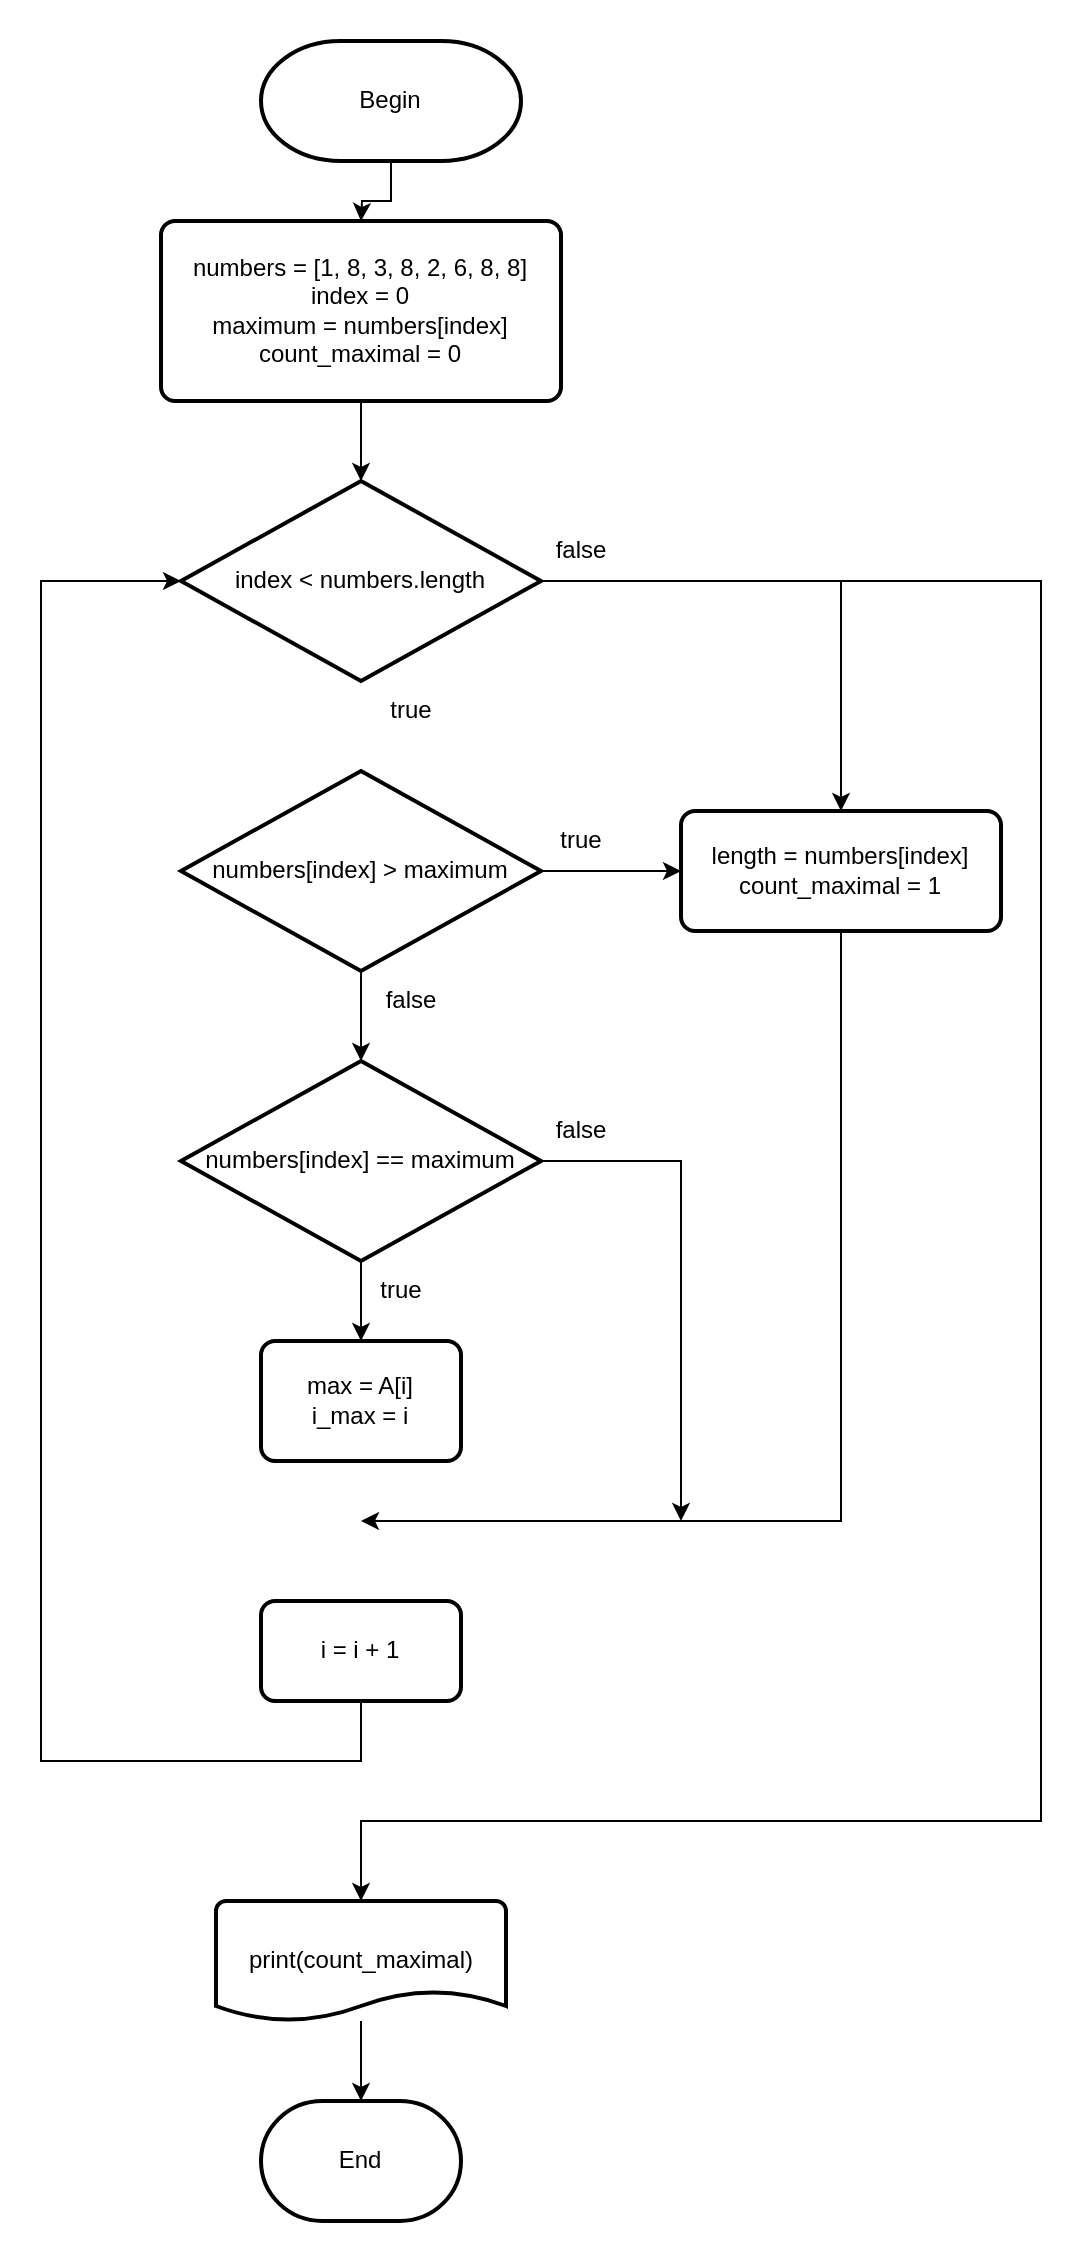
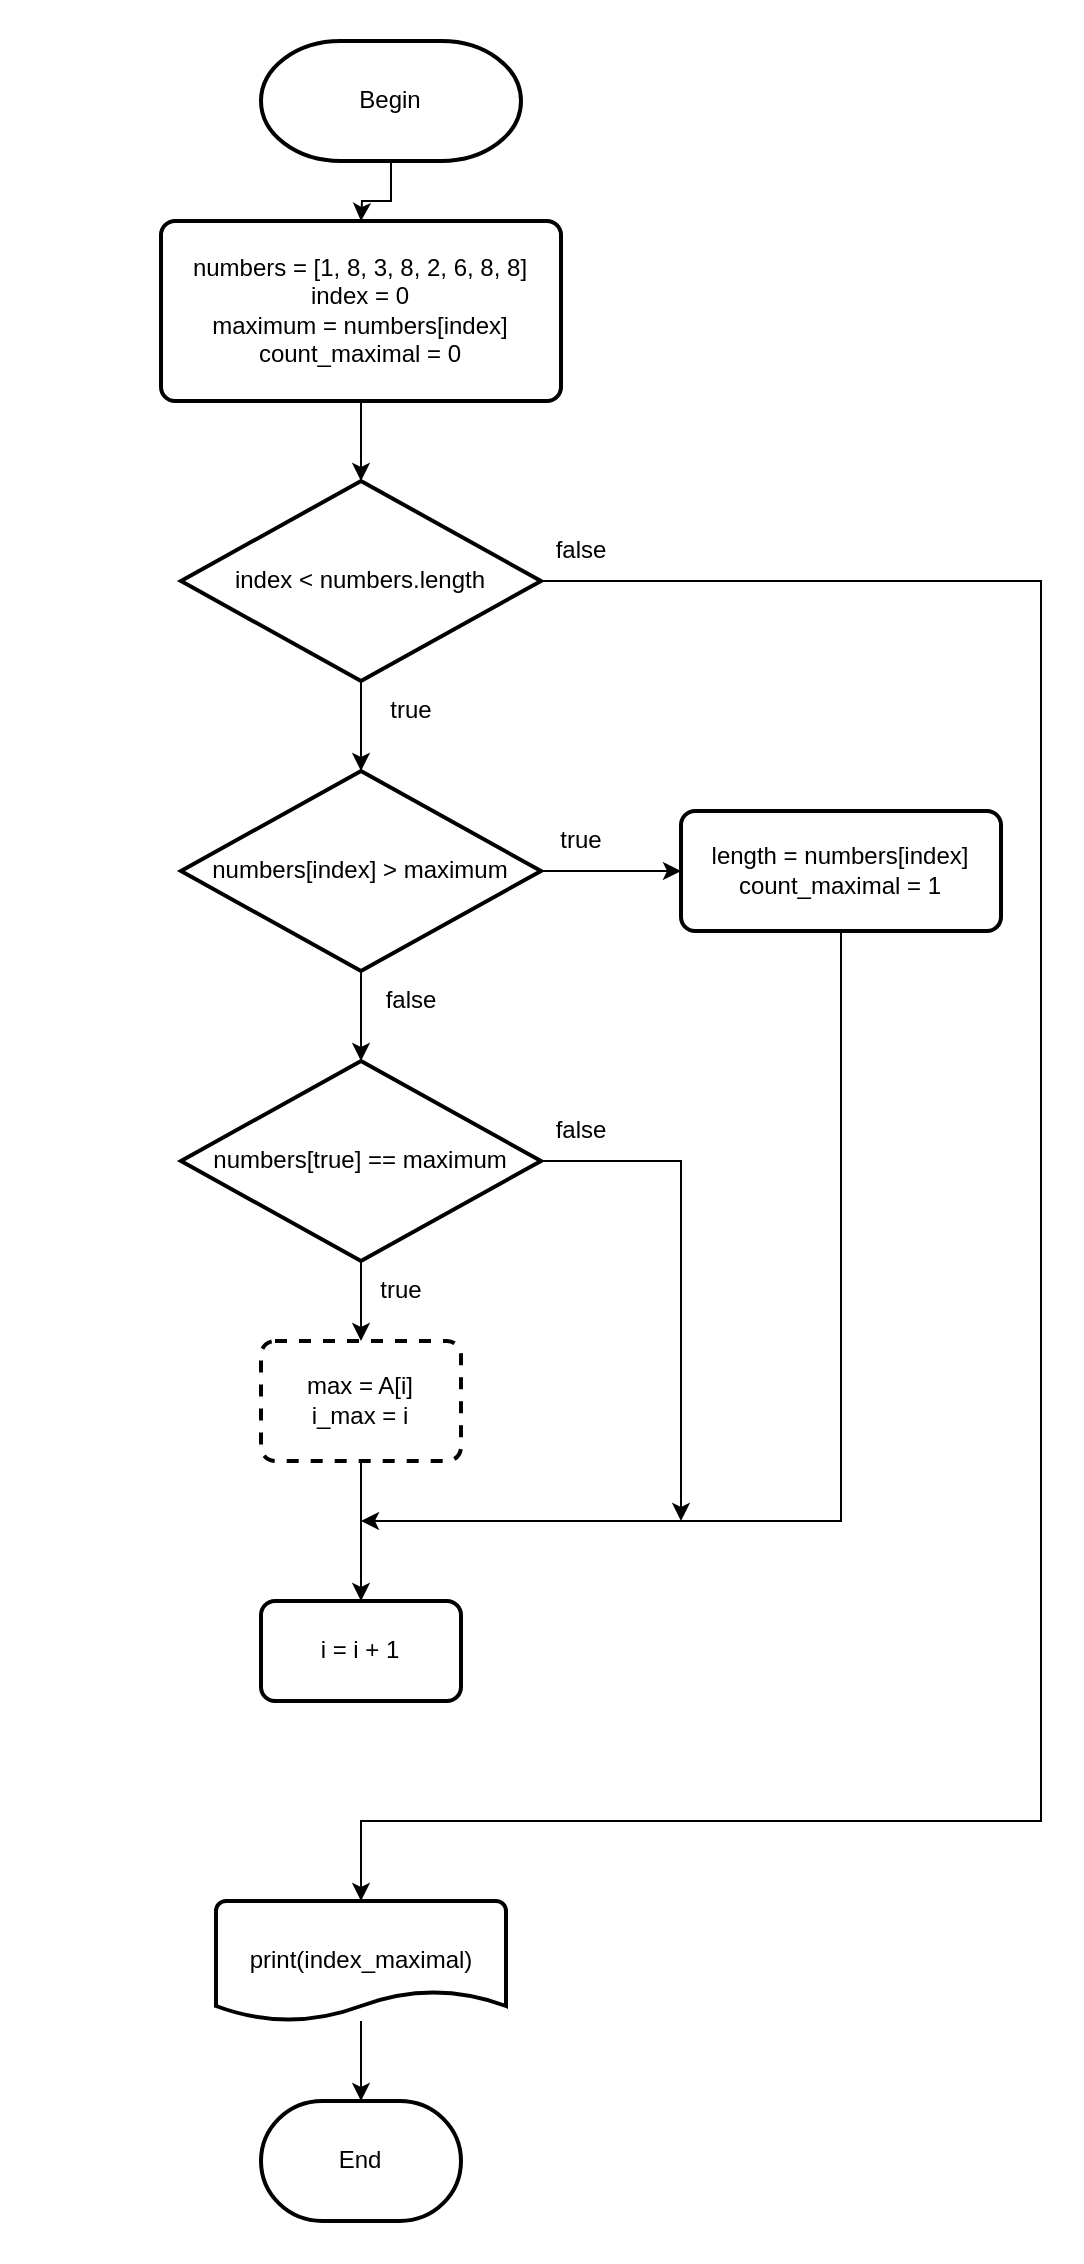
  <mxCell id="0" />
  <mxCell id="1" parent="0" />
  <mxCell id="2" style="edgeStyle=orthogonalEdgeStyle;rounded=0;orthogonalLoop=1;jettySize=auto;html=1;entryX=0.5;entryY=0;entryDx=0;entryDy=0;" edge="1" parent="1" source="3"><mxGeometry relative="1" as="geometry"><mxPoint x="180" y="110" as="targetPoint" /></mxGeometry></mxCell>
  <mxCell id="3" value="Begin" style="strokeWidth=2;html=1;shape=mxgraph.flowchart.terminator;whiteSpace=wrap;" vertex="1" parent="1"><mxGeometry x="130" y="20" width="130" height="60" as="geometry" /></mxCell>
  <mxCell id="4" style="edgeStyle=orthogonalEdgeStyle;rounded=0;orthogonalLoop=1;jettySize=auto;html=1;entryX=0.5;entryY=0;entryDx=0;entryDy=0;entryPerimeter=0;" edge="1" parent="1" source="5" target="8"><mxGeometry relative="1" as="geometry" /></mxCell>
  <mxCell id="5" value="&lt;div&gt;numbers = [1, 8, 3, 8, 2, 6, 8, 8]&lt;/div&gt;&lt;div&gt;index = 0&lt;/div&gt;&lt;div&gt;maximum = numbers[index]&lt;/div&gt;&lt;div&gt;count_maximal = 0&lt;/div&gt;" style="rounded=1;whiteSpace=wrap;html=1;absoluteArcSize=1;arcSize=14;strokeWidth=2;" vertex="1" parent="1"><mxGeometry x="80" y="110" width="200" height="90" as="geometry" /></mxCell>
  <mxCell id="6" style="edgeStyle=orthogonalEdgeStyle;rounded=0;orthogonalLoop=1;jettySize=auto;html=1;exitX=1;exitY=0.5;exitDx=0;exitDy=0;exitPerimeter=0;entryX=0.5;entryY=0;entryDx=0;entryDy=0;entryPerimeter=0;" edge="1" parent="1" source="8" target="22"><mxGeometry relative="1" as="geometry"><Array as="points"><mxPoint x="520" y="290" /><mxPoint x="520" y="910" /><mxPoint x="180" y="910" /></Array><mxPoint x="250" y="930" as="targetPoint" /><mxPoint x="330" y="290" as="sourcePoint" /></mxGeometry></mxCell>
- <mxCell id="7" style="edgeStyle=orthogonalEdgeStyle;rounded=0;orthogonalLoop=1;jettySize=auto;html=1;" edge="1" parent="1" source="8" target="16"><mxGeometry relative="1" as="geometry" /></mxCell>
+ <mxCell id="7" style="edgeStyle=orthogonalEdgeStyle;rounded=0;orthogonalLoop=1;jettySize=auto;html=1;entryX=0.5;entryY=0;entryDx=0;entryDy=0;entryPerimeter=0;" edge="1" parent="1" source="8" target="11"><mxGeometry relative="1" as="geometry" /></mxCell>
  <mxCell id="8" value="index &amp;lt; numbers.length" style="strokeWidth=2;html=1;shape=mxgraph.flowchart.decision;whiteSpace=wrap;" vertex="1" parent="1"><mxGeometry x="90" y="240" width="180" height="100" as="geometry" /></mxCell>
  <mxCell id="9" style="edgeStyle=orthogonalEdgeStyle;rounded=0;orthogonalLoop=1;jettySize=auto;html=1;entryX=0.5;entryY=0;entryDx=0;entryDy=0;entryPerimeter=0;" edge="1" parent="1" source="11" target="14"><mxGeometry relative="1" as="geometry" /></mxCell>
  <mxCell id="10" style="edgeStyle=orthogonalEdgeStyle;rounded=0;orthogonalLoop=1;jettySize=auto;html=1;entryX=0;entryY=0.5;entryDx=0;entryDy=0;" edge="1" parent="1" source="11" target="16"><mxGeometry relative="1" as="geometry" /></mxCell>
  <mxCell id="11" value="numbers[index] &amp;gt; maximum" style="strokeWidth=2;html=1;shape=mxgraph.flowchart.decision;whiteSpace=wrap;" vertex="1" parent="1"><mxGeometry x="90" y="385" width="180" height="100" as="geometry" /></mxCell>
  <mxCell id="12" style="edgeStyle=orthogonalEdgeStyle;rounded=0;orthogonalLoop=1;jettySize=auto;html=1;" edge="1" parent="1" source="14" target="18"><mxGeometry relative="1" as="geometry" /></mxCell>
  <mxCell id="13" style="edgeStyle=orthogonalEdgeStyle;rounded=0;orthogonalLoop=1;jettySize=auto;html=1;" edge="1" parent="1" source="14"><mxGeometry relative="1" as="geometry"><mxPoint x="340" y="760" as="targetPoint" /><Array as="points"><mxPoint x="340" y="580" /><mxPoint x="340" y="710" /></Array></mxGeometry></mxCell>
- <mxCell id="14" value="numbers[index] == maximum" style="strokeWidth=2;html=1;shape=mxgraph.flowchart.decision;whiteSpace=wrap;" vertex="1" parent="1"><mxGeometry x="90" y="530" width="180" height="100" as="geometry" /></mxCell>
+ <mxCell id="14" value="numbers[true] == maximum" style="strokeWidth=2;html=1;shape=mxgraph.flowchart.decision;whiteSpace=wrap;" vertex="1" parent="1"><mxGeometry x="90" y="530" width="180" height="100" as="geometry" /></mxCell>
  <mxCell id="15" style="edgeStyle=orthogonalEdgeStyle;rounded=0;orthogonalLoop=1;jettySize=auto;html=1;" edge="1" parent="1" source="16"><mxGeometry relative="1" as="geometry"><mxPoint x="180" y="760" as="targetPoint" /><Array as="points"><mxPoint x="420" y="760" /><mxPoint x="180" y="760" /></Array></mxGeometry></mxCell>
  <mxCell id="16" value="&lt;div&gt;length = numbers[index]&lt;/div&gt;&lt;div&gt;&lt;span style=&quot;background-color: initial;&quot;&gt;count_maximal = 1&lt;/span&gt;&lt;/div&gt;" style="rounded=1;whiteSpace=wrap;html=1;absoluteArcSize=1;arcSize=14;strokeWidth=2;" vertex="1" parent="1"><mxGeometry x="340" y="405" width="160" height="60" as="geometry" /></mxCell>
- <mxCell id="18" value="max = A[i]&lt;br&gt;i_max = i" style="rounded=1;whiteSpace=wrap;html=1;absoluteArcSize=1;arcSize=14;strokeWidth=2;" vertex="1" parent="1"><mxGeometry x="130" y="670" width="100" height="60" as="geometry" /></mxCell>
- <mxCell id="19" style="edgeStyle=orthogonalEdgeStyle;rounded=0;orthogonalLoop=1;jettySize=auto;html=1;entryX=0;entryY=0.5;entryDx=0;entryDy=0;entryPerimeter=0;" edge="1" parent="1" source="20" target="8"><mxGeometry relative="1" as="geometry"><Array as="points"><mxPoint x="180" y="880" /><mxPoint x="20" y="880" /><mxPoint x="20" y="290" /></Array></mxGeometry></mxCell>
+ <mxCell id="17" style="edgeStyle=orthogonalEdgeStyle;rounded=0;orthogonalLoop=1;jettySize=auto;html=1;entryX=0.5;entryY=0;entryDx=0;entryDy=0;" edge="1" parent="1" source="18" target="20"><mxGeometry relative="1" as="geometry" /></mxCell>
+ <mxCell id="18" value="max = A[i]&lt;br&gt;i_max = i" style="rounded=1;whiteSpace=wrap;html=1;absoluteArcSize=1;arcSize=14;strokeWidth=2;dashed=1;" vertex="1" parent="1"><mxGeometry x="130" y="670" width="100" height="60" as="geometry" /></mxCell>
  <mxCell id="20" value="i = i + 1" style="rounded=1;whiteSpace=wrap;html=1;absoluteArcSize=1;arcSize=14;strokeWidth=2;" vertex="1" parent="1"><mxGeometry x="130" y="800" width="100" height="50" as="geometry" /></mxCell>
  <mxCell id="21" style="edgeStyle=orthogonalEdgeStyle;rounded=0;orthogonalLoop=1;jettySize=auto;html=1;entryX=0.5;entryY=0;entryDx=0;entryDy=0;entryPerimeter=0;" edge="1" parent="1" source="22" target="23"><mxGeometry relative="1" as="geometry" /></mxCell>
- <mxCell id="22" value="print(count_maximal)" style="strokeWidth=2;html=1;shape=mxgraph.flowchart.document2;whiteSpace=wrap;size=0.25;" vertex="1" parent="1"><mxGeometry x="107.5" y="950" width="145" height="60" as="geometry" /></mxCell>
+ <mxCell id="22" value="print(index_maximal)" style="strokeWidth=2;html=1;shape=mxgraph.flowchart.document2;whiteSpace=wrap;size=0.25;" vertex="1" parent="1"><mxGeometry x="107.5" y="950" width="145" height="60" as="geometry" /></mxCell>
  <mxCell id="23" value="End" style="strokeWidth=2;html=1;shape=mxgraph.flowchart.terminator;whiteSpace=wrap;" vertex="1" parent="1"><mxGeometry x="130" y="1050" width="100" height="60" as="geometry" /></mxCell>
  <mxCell id="24" value="true" style="text;html=1;align=center;verticalAlign=middle;resizable=0;points=[];autosize=1;strokeColor=none;fillColor=none;" vertex="1" parent="1"><mxGeometry x="185" y="340" width="40" height="30" as="geometry" /></mxCell>
  <mxCell id="25" value="false" style="text;html=1;align=center;verticalAlign=middle;resizable=0;points=[];autosize=1;strokeColor=none;fillColor=none;" vertex="1" parent="1"><mxGeometry x="265" y="260" width="50" height="30" as="geometry" /></mxCell>
  <mxCell id="26" value="false" style="text;html=1;align=center;verticalAlign=middle;resizable=0;points=[];autosize=1;strokeColor=none;fillColor=none;" vertex="1" parent="1"><mxGeometry x="180" y="485" width="50" height="30" as="geometry" /></mxCell>
  <mxCell id="27" value="false" style="text;html=1;align=center;verticalAlign=middle;resizable=0;points=[];autosize=1;strokeColor=none;fillColor=none;" vertex="1" parent="1"><mxGeometry x="265" y="550" width="50" height="30" as="geometry" /></mxCell>
  <mxCell id="28" value="true" style="text;html=1;align=center;verticalAlign=middle;resizable=0;points=[];autosize=1;strokeColor=none;fillColor=none;" vertex="1" parent="1"><mxGeometry x="270" y="405" width="40" height="30" as="geometry" /></mxCell>
  <mxCell id="29" value="true" style="text;html=1;align=center;verticalAlign=middle;resizable=0;points=[];autosize=1;strokeColor=none;fillColor=none;" vertex="1" parent="1"><mxGeometry x="180" y="630" width="40" height="30" as="geometry" /></mxCell>
